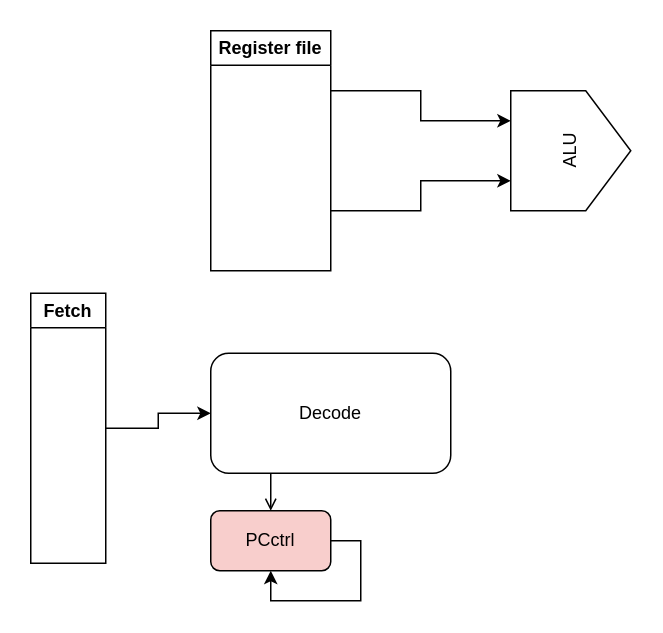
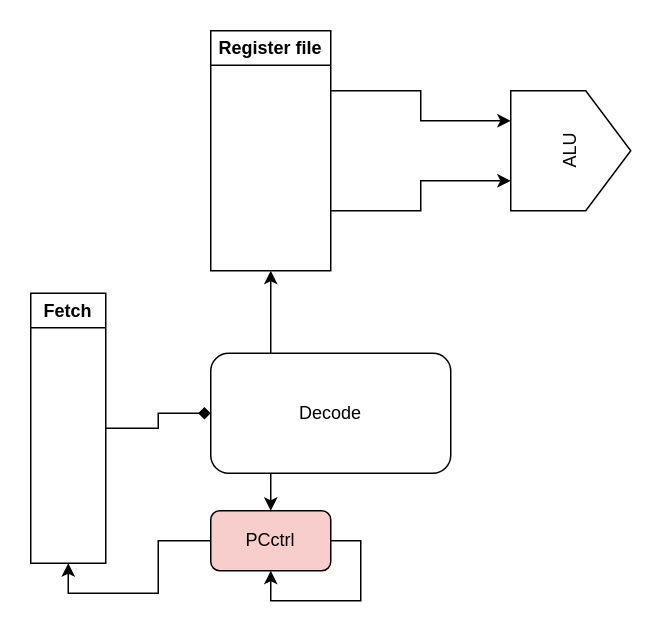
  <mxCell id="0" />
  <mxCell id="1" parent="0" />
  <mxCell id="2" style="edgeStyle=orthogonalEdgeStyle;rounded=0;orthogonalLoop=1;jettySize=auto;html=1;exitX=1;exitY=0.75;exitDx=0;exitDy=0;entryX=0.25;entryY=0;entryDx=0;entryDy=0;" parent="1" source="4" target="5" edge="1"><mxGeometry relative="1" as="geometry" /></mxCell>
  <mxCell id="3" style="edgeStyle=orthogonalEdgeStyle;rounded=0;orthogonalLoop=1;jettySize=auto;html=1;exitX=1;exitY=0.25;exitDx=0;exitDy=0;entryX=0.75;entryY=0;entryDx=0;entryDy=0;" parent="1" source="4" target="5" edge="1"><mxGeometry relative="1" as="geometry" /></mxCell>
  <mxCell id="4" value="Register file" style="swimlane;whiteSpace=wrap;html=1;" parent="1" vertex="1"><mxGeometry x="140" y="20" width="80" height="160" as="geometry" /></mxCell>
  <mxCell id="5" value="ALU" style="shape=offPageConnector;whiteSpace=wrap;html=1;rotation=-90;" parent="1" vertex="1"><mxGeometry x="340" y="60" width="80" height="80" as="geometry" /></mxCell>
- <mxCell id="7" style="edgeStyle=orthogonalEdgeStyle;rounded=0;orthogonalLoop=1;jettySize=auto;html=1;exitX=0.25;exitY=1;exitDx=0;exitDy=0;entryX=0.5;entryY=0;entryDx=0;entryDy=0;endArrow=open;" parent="1" source="8" target="12" edge="1"><mxGeometry relative="1" as="geometry" /></mxCell>
+ <mxCell id="6" style="edgeStyle=orthogonalEdgeStyle;rounded=0;orthogonalLoop=1;jettySize=auto;html=1;entryX=0.5;entryY=1;entryDx=0;entryDy=0;" parent="1" source="8" target="4" edge="1"><mxGeometry relative="1" as="geometry"><Array as="points"><mxPoint x="180" y="210" /><mxPoint x="180" y="210" /></Array></mxGeometry></mxCell>
+ <mxCell id="7" style="edgeStyle=orthogonalEdgeStyle;rounded=0;orthogonalLoop=1;jettySize=auto;html=1;exitX=0.25;exitY=1;exitDx=0;exitDy=0;entryX=0.5;entryY=0;entryDx=0;entryDy=0;" parent="1" source="8" target="12" edge="1"><mxGeometry relative="1" as="geometry" /></mxCell>
  <mxCell id="8" value="Decode" style="rounded=1;whiteSpace=wrap;html=1;" parent="1" vertex="1"><mxGeometry x="140" y="235" width="160" height="80" as="geometry" /></mxCell>
- <mxCell id="9" style="edgeStyle=orthogonalEdgeStyle;rounded=0;orthogonalLoop=1;jettySize=auto;html=1;entryX=0;entryY=0.5;entryDx=0;entryDy=0;" parent="1" source="10" target="8" edge="1"><mxGeometry relative="1" as="geometry" /></mxCell>
+ <mxCell id="9" style="edgeStyle=orthogonalEdgeStyle;rounded=0;orthogonalLoop=1;jettySize=auto;html=1;entryX=0;entryY=0.5;entryDx=0;entryDy=0;endArrow=diamond;" parent="1" source="10" target="8" edge="1"><mxGeometry relative="1" as="geometry" /></mxCell>
  <mxCell id="10" value="Fetch" style="swimlane;whiteSpace=wrap;html=1;" parent="1" vertex="1"><mxGeometry x="20" y="195" width="50" height="180" as="geometry" /></mxCell>
+ <mxCell id="11" style="edgeStyle=orthogonalEdgeStyle;rounded=0;orthogonalLoop=1;jettySize=auto;html=1;entryX=0.5;entryY=1;entryDx=0;entryDy=0;" parent="1" source="12" target="10" edge="1"><mxGeometry relative="1" as="geometry" /></mxCell>
  <mxCell id="12" value="PCctrl" style="rounded=1;whiteSpace=wrap;html=1;fillColor=#f8cecc;" parent="1" vertex="1"><mxGeometry x="140" y="340" width="80" height="40" as="geometry" /></mxCell>
  <mxCell id="13" style="edgeStyle=orthogonalEdgeStyle;rounded=0;orthogonalLoop=1;jettySize=auto;html=1;entryX=0.5;entryY=1;entryDx=0;entryDy=0;" parent="1" source="12" target="12" edge="1"><mxGeometry relative="1" as="geometry"><Array as="points"><mxPoint x="240" y="360" /><mxPoint x="240" y="400" /><mxPoint x="180" y="400" /></Array></mxGeometry></mxCell>
